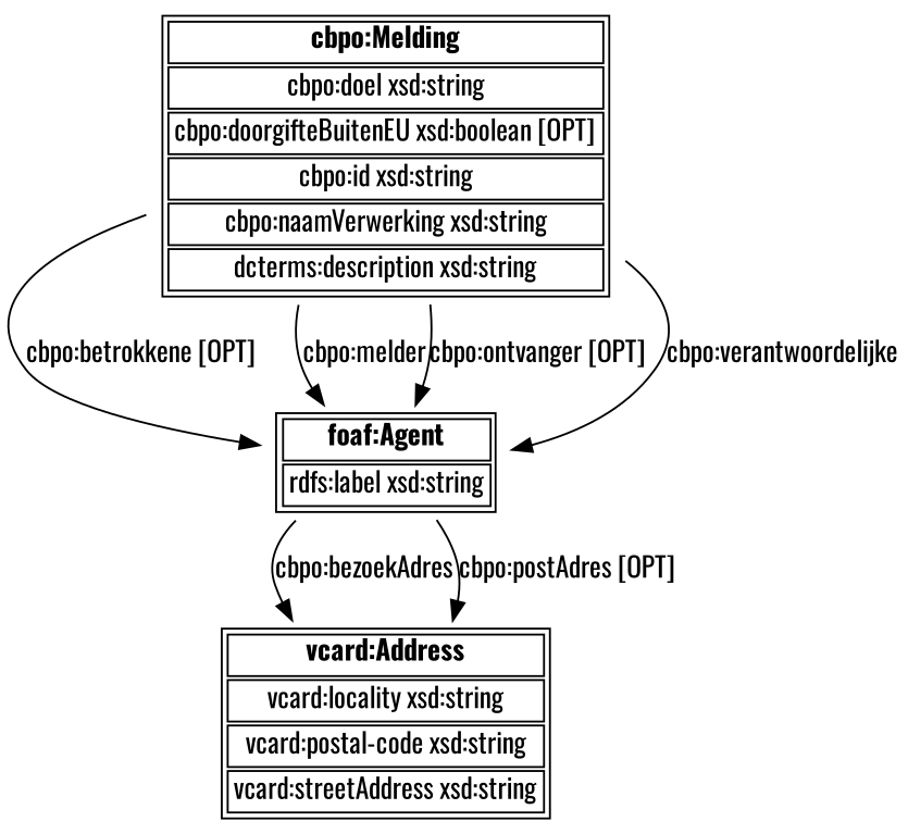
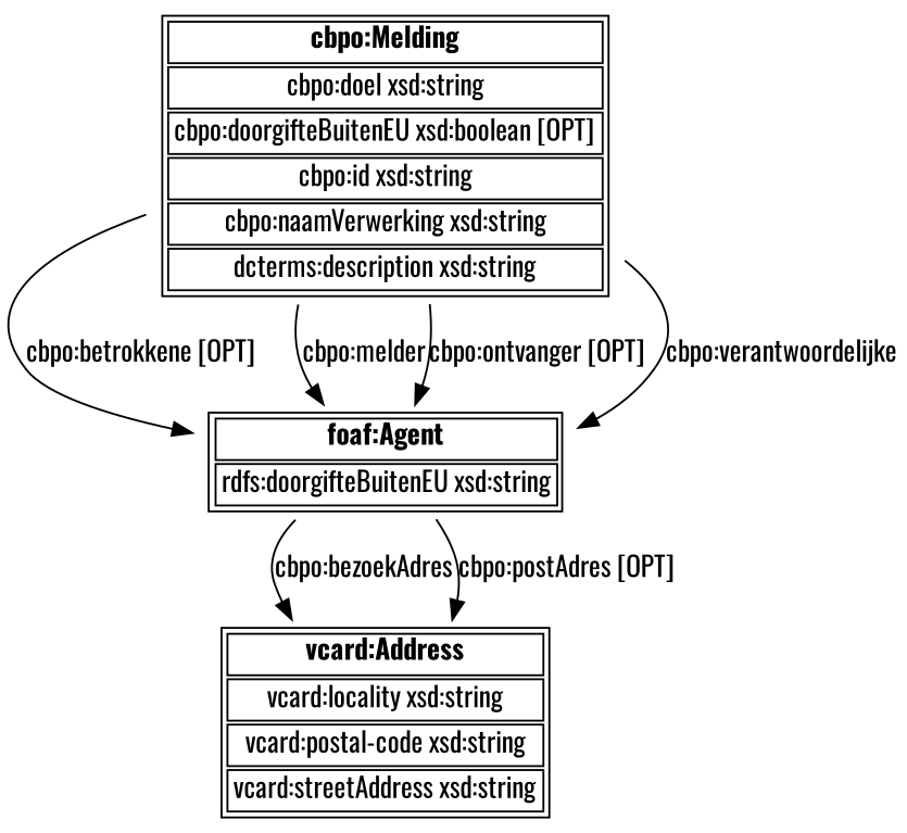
  digraph {
    fontname=Oswald
    node [shape=none fontname=Oswald]
    edge [fontname=Oswald]
    n1 [label=<<TABLE> 		<TR><TD><B>vcard:Address</B></TD></TR> 		<TR><TD>vcard:locality xsd:string</TD></TR> 		<TR><TD>vcard:postal-code xsd:string</TD></TR> 		<TR><TD>vcard:streetAddress xsd:string</TD></TR> 		</TABLE>>]
-   n2 [label=<<TABLE> 		<TR><TD><B>foaf:Agent</B></TD></TR> 		<TR><TD>rdfs:label xsd:string</TD></TR> 		</TABLE>>]
+   n2 [label=<<TABLE> 		<TR><TD><B>foaf:Agent</B></TD></TR> 		<TR><TD>rdfs:doorgifteBuitenEU xsd:string</TD></TR> 		</TABLE>>]
    n3 [label=<<TABLE> 		<TR><TD><B>cbpo:Melding</B></TD></TR> 		<TR><TD>cbpo:doel xsd:string</TD></TR> 		<TR><TD>cbpo:doorgifteBuitenEU xsd:boolean [OPT]</TD></TR> 		<TR><TD>cbpo:id xsd:string</TD></TR> 		<TR><TD>cbpo:naamVerwerking xsd:string</TD></TR> 		<TR><TD>dcterms:description xsd:string</TD></TR> 		</TABLE>>]
    n2 -> n1 [label="cbpo:bezoekAdres"]
    n2 -> n1 [label="cbpo:postAdres [OPT]"]
    n3 -> n2 [label="cbpo:betrokkene [OPT]"]
    n3 -> n2 [label="cbpo:melder"]
    n3 -> n2 [label="cbpo:ontvanger [OPT]"]
    n3 -> n2 [label="cbpo:verantwoordelijke"]
  }
